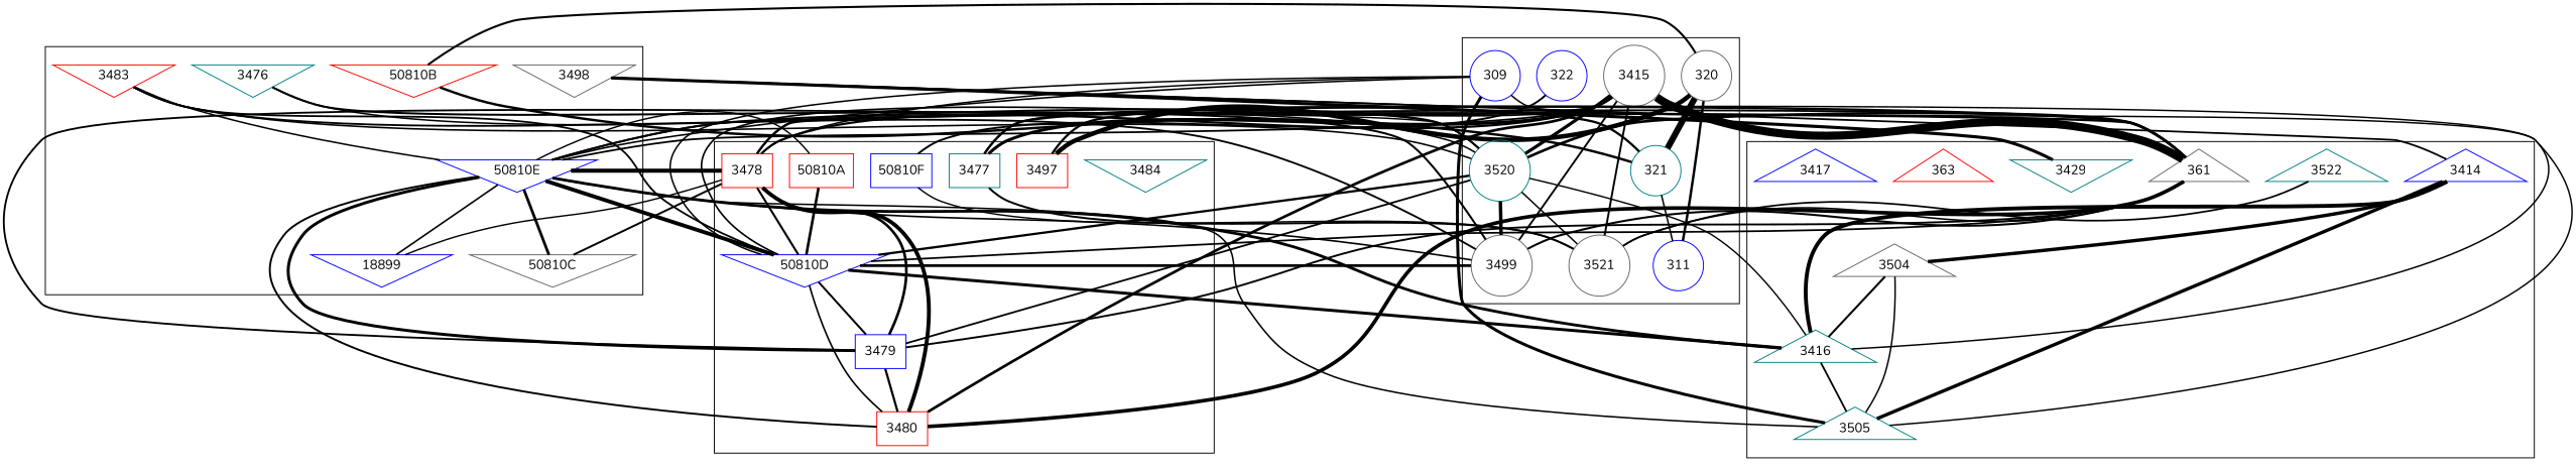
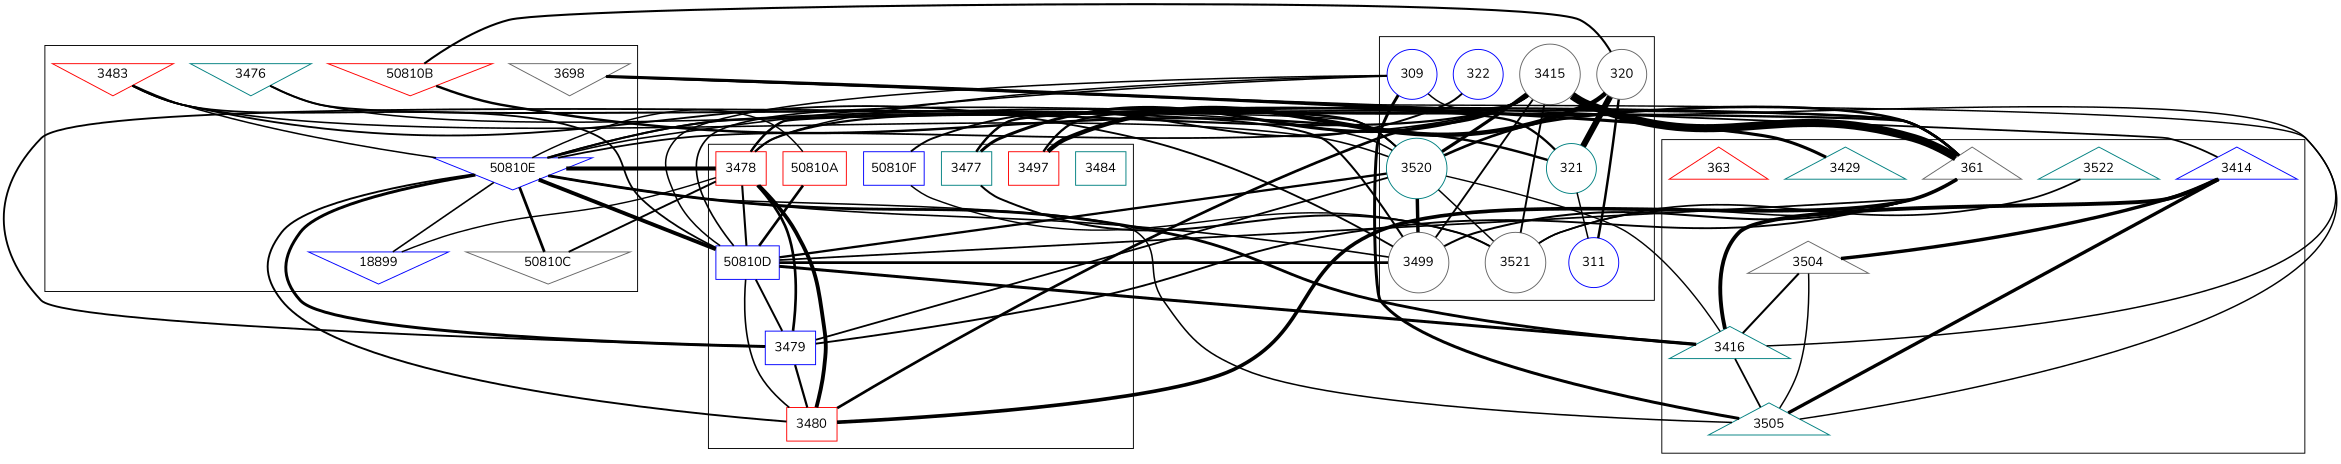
  graph {
    fontname=Nunito
    node [color=blue fontname=Nunito shape=circle]
    edge [fontname=Nunito]
    309
    320 [color=gray40]
    3415 [color=gray40]
    3520 [color=teal]
    322
    321 [color=teal]
    3521 [color=gray40]
    311
    3499 [color=gray40]
    3483 [color=red shape=invtriangle]
    3476 [color=teal shape=invtriangle]
-   3498 [color=gray40 shape=invtriangle]
+   3498 [color=gray40 shape=invtriangle label=3698]
    "50810E" [shape=invtriangle]
    "50810B" [color=red shape=invtriangle]
    18899 [shape=invtriangle]
    "50810C" [color=gray40 shape=invtriangle]
    3522 [color=teal shape=triangle]
    3414 [shape=triangle]
    361 [color=gray40 shape=triangle]
    3504 [color=gray40 shape=triangle]
-   3429 [color=teal shape=invtriangle]
+   3429 [color=teal shape=triangle]
    363 [color=red shape=triangle]
    3416 [color=teal shape=triangle]
-   3417 [shape=triangle]
    3505 [color=teal shape=triangle]
-   3484 [color=teal shape=invtriangle]
+   3484 [color=teal shape=box]
    "50810A" [color=red shape=box]
    3478 [color=red shape=box]
-   "50810D" [shape=invtriangle]
+   "50810D" [shape=box]
    "50810F" [shape=box]
    3479 [shape=box]
    3477 [color=teal shape=box]
    3480 [color=red shape=box]
    3497 [color=red shape=box]
    subgraph cluster_1 {
      309
      320
      3415
      3520
      322
      321
      3521
      311
      3499
    }
    subgraph cluster_2 {
      3483
      3476
      3498
      "50810E"
      "50810B"
      18899
      "50810C"
    }
    subgraph cluster_3 {
      3522
      3414
      361
      3504
      3429
      363
      3416
-     3417
      3505
    }
    subgraph cluster_4 {
      3484
      "50810A"
      3478
      "50810D"
      "50810F"
      3479
      3477
      3480
      3497
    }
    309 -- "50810E" [penwidth=1.698504021832977]
    309 -- 3416 [penwidth=1.581450587482835]
    309 -- 3505 [penwidth=3.192504031735313]
    309 -- 3478 [penwidth=1.6217340686145563]
    309 -- "50810D" [penwidth=1.6244290105044177]
    320 -- 321 [penwidth=6.603520053367385]
    320 -- 311 [penwidth=2.6405620343663205]
    320 -- "50810B" [penwidth=2.1960521744366743]
    320 -- 3497 [penwidth=4.828933042166146]
    3415 -- 3520 [penwidth=3.4467227560743914]
    3415 -- 3521 [penwidth=2.052683468601773]
    3415 -- 3499 [penwidth=2.0074391900134834]
    3415 -- "50810E" [penwidth=1.913657290593188]
    3415 -- 361 [penwidth=8.735264047739987]
    3415 -- 3478 [penwidth=2.3398686606005756]
    3415 -- "50810D" [penwidth=1.7764138833195735]
    3415 -- 3479 [penwidth=1.9814936356366344]
    3415 -- 3477 [penwidth=3.2483095237925195]
    3415 -- 3480 [penwidth=2.875813927334114]
    3520 -- 3521 [penwidth=1.581261468414009]
    3520 -- 3499 [penwidth=3.7001471320009727]
    3520 -- 3416 [penwidth=1.5052004501806973]
    3520 -- 3477 [penwidth=1.560324358606804]
    321 -- 311 [penwidth=1.6137861189368774]
    321 -- 3497 [penwidth=2.45159663652552]
    3521 -- 3477 [penwidth=2.1014956516707315]
    3483 -- 3520 [penwidth=1.6909223960296256]
    3483 -- 3499 [penwidth=1.9802225584714532]
    3483 -- "50810E" [penwidth=1.6242149859197696]
    3483 -- "50810D" [penwidth=1.914285456069322]
    3476 -- 3520 [penwidth=1.6427228242362877]
    3476 -- 3499 [penwidth=2.152332880492938]
    3498 -- 3414 [penwidth=1.89097290481281]
    3498 -- 3429 [penwidth=3.316157652418612]
    3498 -- 3505 [penwidth=1.55236463860383]
    "50810E" -- 3520 [penwidth=2.1595064580217898]
    "50810E" -- 3499 [penwidth=1.7408377730365918]
    "50810E" -- 18899 [penwidth=1.722288787956581]
    "50810E" -- "50810C" [penwidth=2.9533645110655096]
    "50810E" -- 361 [penwidth=1.984055796986814]
    "50810E" -- 3416 [penwidth=3.0163596584655217]
    "50810E" -- 3505 [penwidth=1.6392117457962532]
    "50810E" -- "50810D" [penwidth=4.170080948678029]
    "50810E" -- 3479 [penwidth=3.1643170317137046]
    "50810E" -- 3480 [penwidth=2.038247319460574]
    "50810B" -- 321 [penwidth=2.6095834921669487]
    3522 -- 3521 [penwidth=1.8306090846713807]
    3414 -- 3504 [penwidth=3.6536569998122865]
    3414 -- 3416 [penwidth=4.152277642184813]
    3414 -- 3505 [penwidth=3.6006629296254085]
    361 -- 3520 [penwidth=2.842680249168376]
    361 -- 3521 [penwidth=1.6924675062385341]
    361 -- 3499 [penwidth=2.17593136491554]
    361 -- "50810D" [penwidth=1.8834478192610318]
    361 -- 3479 [penwidth=2.0244473145883517]
    361 -- 3477 [penwidth=2.5782982076865304]
    361 -- 3480 [penwidth=3.8998456161739057]
    3504 -- 3416 [penwidth=2.178970632100253]
    3504 -- 3505 [penwidth=1.573127465519274]
    3416 -- 3505 [penwidth=1.9067205584656501]
    "50810A" -- "50810E" [penwidth=1.536358624954181]
    "50810A" -- "50810D" [penwidth=2.8208253179841156]
    3478 -- 3520 [penwidth=1.5483583672929795]
    3478 -- "50810E" [penwidth=4.353819709889777]
    3478 -- 18899 [penwidth=1.5131416758930387]
    3478 -- "50810C" [penwidth=2.0712958691468684]
    3478 -- 361 [penwidth=2.5455404312306253]
    3478 -- "50810D" [penwidth=2.223323728946112]
    3478 -- 3479 [penwidth=2.8492257429415857]
    3478 -- 3480 [penwidth=4.119116926618266]
    "50810D" -- 3520 [penwidth=2.460217283431848]
    "50810D" -- 3499 [penwidth=2.9493375314146153]
    "50810D" -- 3416 [penwidth=3.171757427066646]
    "50810D" -- 3479 [penwidth=2.1070837107542304]
    "50810D" -- 3480 [penwidth=1.7300408201982678]
    "50810F" -- 322 [penwidth=2.0683298742884157]
    "50810F" -- 3521 [penwidth=1.5304706394942265]
    3479 -- 3520 [penwidth=1.9276087267603328]
    3479 -- 3480 [penwidth=2.3825970434995036]
  }
